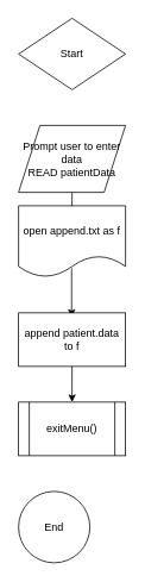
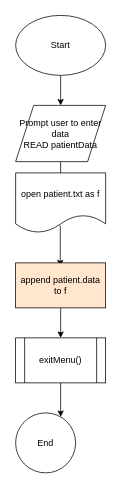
  <mxCell id="0" />
  <mxCell id="1" parent="0" />
- <mxCell id="3" value="Start" style="rhombus;whiteSpace=wrap;html=1;" parent="1" vertex="1"><mxGeometry x="20" y="20" width="120" height="80" as="geometry" /></mxCell>
+ <mxCell id="2" value="" style="edgeStyle=orthogonalEdgeStyle;rounded=0;orthogonalLoop=1;jettySize=auto;html=1;" parent="1" source="3" target="5" edge="1"><mxGeometry relative="1" as="geometry" /></mxCell>
+ <mxCell id="3" value="Start" style="ellipse;whiteSpace=wrap;html=1;" parent="1" vertex="1"><mxGeometry x="20" y="20" width="120" height="80" as="geometry" /></mxCell>
  <mxCell id="4" value="" style="edgeStyle=orthogonalEdgeStyle;rounded=0;orthogonalLoop=1;jettySize=auto;html=1;" parent="1" source="5" edge="1"><mxGeometry relative="1" as="geometry"><mxPoint x="80" y="240" as="targetPoint" /></mxGeometry></mxCell>
  <mxCell id="5" value="Prompt user to enter&lt;br&gt;data&lt;br&gt;READ patientData" style="shape=parallelogram;perimeter=parallelogramPerimeter;whiteSpace=wrap;html=1;" parent="1" vertex="1"><mxGeometry x="20" y="140" width="120" height="75" as="geometry" /></mxCell>
  <mxCell id="6" value="" style="edgeStyle=orthogonalEdgeStyle;rounded=0;orthogonalLoop=1;jettySize=auto;html=1;" parent="1" edge="1"><mxGeometry relative="1" as="geometry"><mxPoint x="79.5" y="354.5" as="targetPoint" /><mxPoint x="79.5" y="300" as="sourcePoint" /></mxGeometry></mxCell>
  <mxCell id="7" value="End" style="ellipse;whiteSpace=wrap;html=1;" parent="1" vertex="1"><mxGeometry x="20" y="550" width="80" height="80" as="geometry" /></mxCell>
- <mxCell id="9" value="open append.txt as f" style="shape=document;whiteSpace=wrap;html=1;boundedLbl=1;" parent="1" vertex="1"><mxGeometry x="20" y="230" width="120" height="80" as="geometry" /></mxCell>
+ <mxCell id="8" value="" style="edgeStyle=orthogonalEdgeStyle;rounded=0;orthogonalLoop=1;jettySize=auto;html=1;" parent="1" source="12" target="7" edge="1"><mxGeometry relative="1" as="geometry"><Array as="points"><mxPoint x="80" y="450" /><mxPoint x="80" y="450" /></Array><mxPoint x="80" y="510" as="sourcePoint" /></mxGeometry></mxCell>
+ <mxCell id="9" value="open patient.txt as f" style="shape=document;whiteSpace=wrap;html=1;boundedLbl=1;" parent="1" vertex="1"><mxGeometry x="20" y="230" width="120" height="80" as="geometry" /></mxCell>
  <mxCell id="10" value="" style="edgeStyle=orthogonalEdgeStyle;rounded=0;orthogonalLoop=1;jettySize=auto;html=1;" parent="1" source="11" edge="1"><mxGeometry relative="1" as="geometry"><mxPoint x="80" y="450" as="targetPoint" /></mxGeometry></mxCell>
- <mxCell id="11" value="append patient.data&lt;br&gt;to f" style="rounded=0;whiteSpace=wrap;html=1;" parent="1" vertex="1"><mxGeometry x="20" y="350" width="120" height="60" as="geometry" /></mxCell>
+ <mxCell id="11" value="append patient.data&lt;br&gt;to f" style="rounded=0;whiteSpace=wrap;html=1;fillColor=#ffe6cc;" parent="1" vertex="1"><mxGeometry x="20" y="350" width="120" height="60" as="geometry" /></mxCell>
  <mxCell id="12" value="exitMenu()" style="shape=process;whiteSpace=wrap;html=1;backgroundOutline=1;" vertex="1" parent="1"><mxGeometry x="20" y="450" width="120" height="60" as="geometry" /></mxCell>
